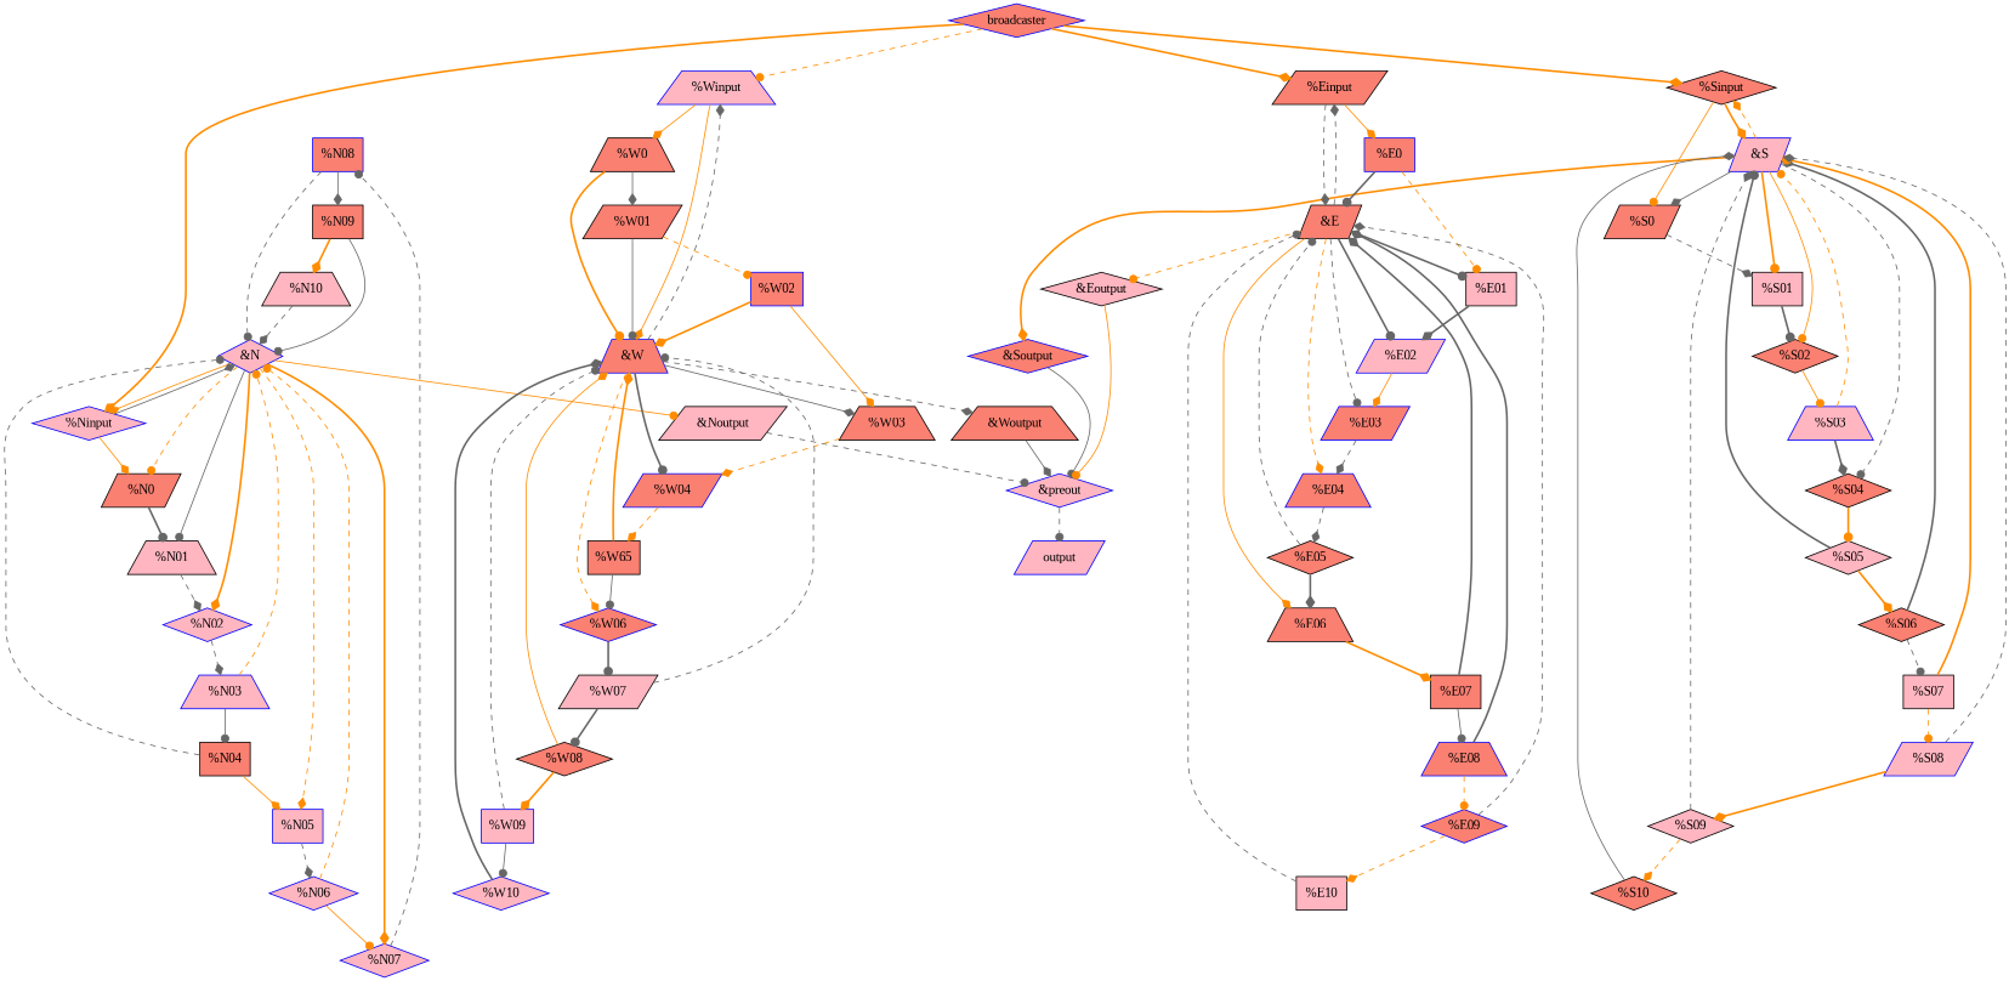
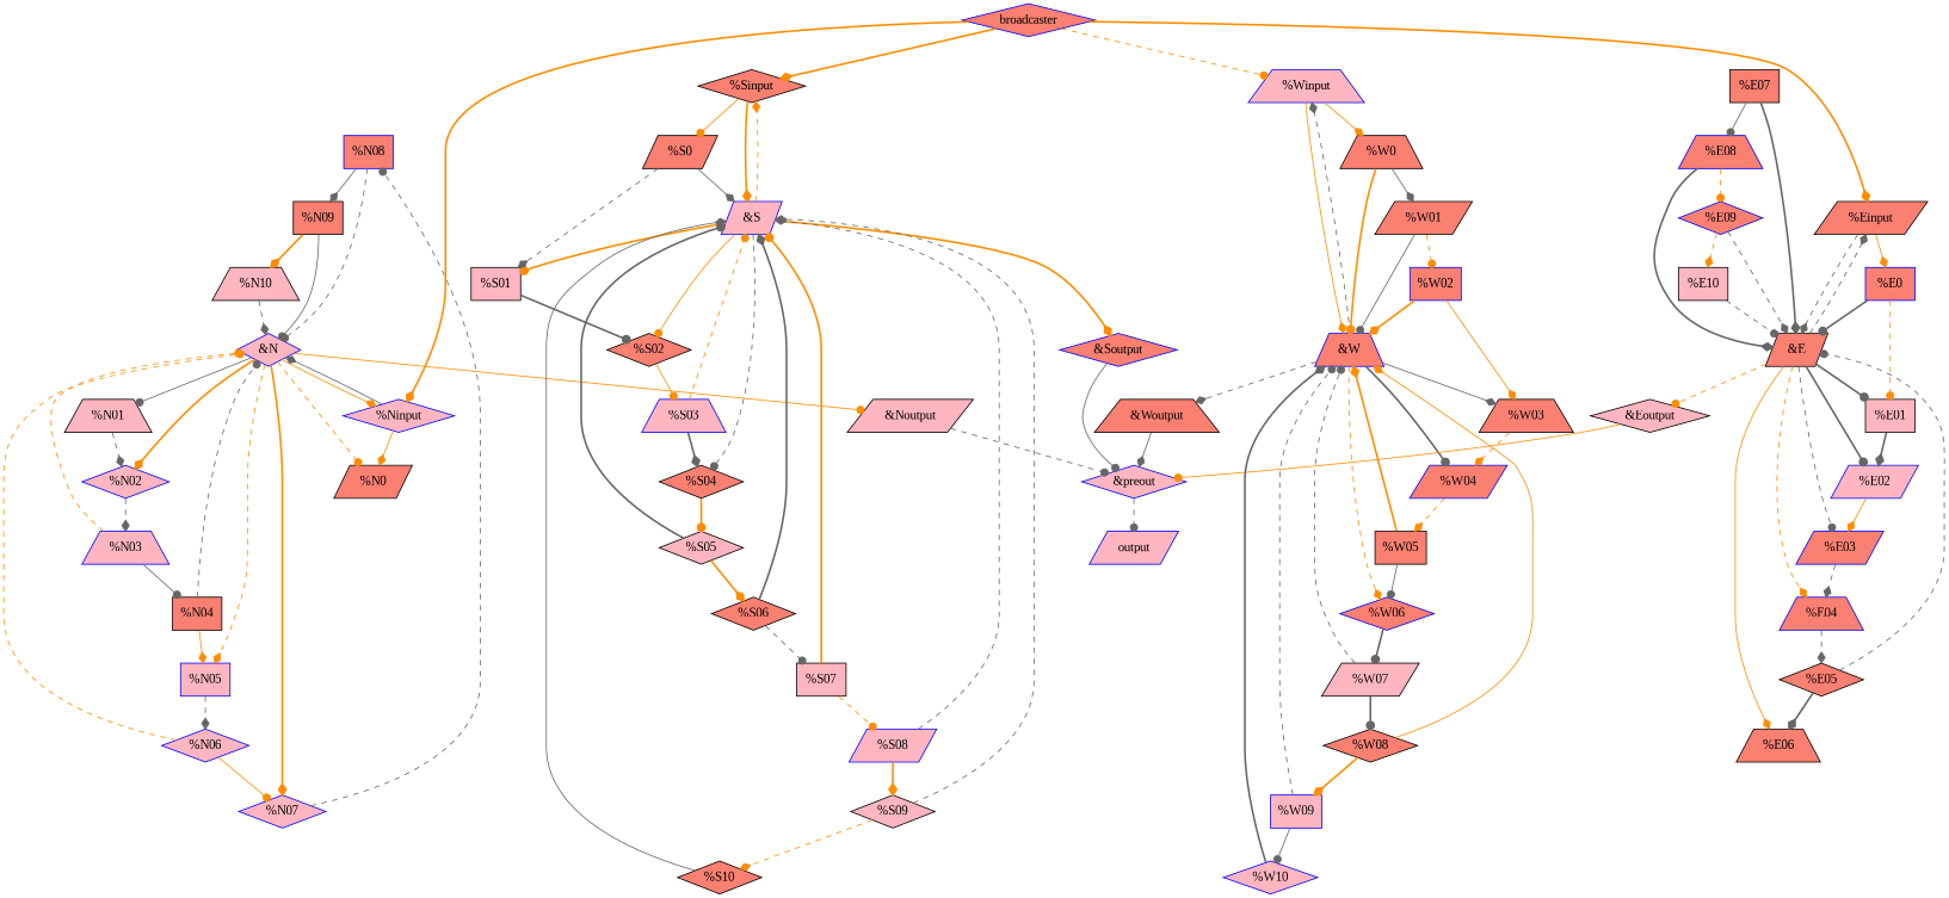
  digraph {
    fontname="Liberation Serif"
    node [color=black fillcolor=salmon fontname="Liberation Serif" shape=diamond style=filled]
    edge [arrowhead=diamond color=gray40 fontname="Liberation Serif" style=dashed]
    n1 [color=blue label="%N08" shape=box]
    n2 [label="%N09" shape=box]
    n3 [color=blue fillcolor=lightpink label="&N"]
    n4 [fillcolor=lightpink label="%N10" shape=trapezium]
    n5 [color=blue fillcolor=lightpink label="%Ninput"]
    n6 [label="%N0" shape=parallelogram]
    n7 [color=blue fillcolor=lightpink label="%N05" shape=box]
    n8 [color=blue fillcolor=lightpink label="%N02"]
    n9 [fillcolor=lightpink label="&Noutput" shape=parallelogram]
    n10 [fillcolor=lightpink label="%N01" shape=trapezium]
    n11 [color=blue fillcolor=lightpink label="%N07"]
    n12 [color=blue fillcolor=lightpink label="&S" shape=parallelogram]
    n13 [color=blue label="&Soutput"]
    n14 [label="%Sinput"]
    n15 [fillcolor=lightpink label="%S01" shape=box]
    n16 [label="%S02"]
    n17 [label="%S04"]
    n18 [color=blue fillcolor=lightpink label="&preout"]
    n19 [label="%S0" shape=parallelogram]
    n20 [color=blue fillcolor=lightpink label="%S03" shape=trapezium]
    n21 [fillcolor=lightpink label="%S05"]
    n22 [color=blue label="%W02" shape=box]
    n23 [color=blue label="&W" shape=trapezium]
    n24 [label="%W03" shape=trapezium]
    n25 [color=blue label="%W04" shape=parallelogram]
    n26 [label="&Woutput" shape=trapezium]
    n27 [color=blue label="%W06"]
    n28 [color=blue fillcolor=lightpink label="%Winput" shape=trapezium]
    n29 [label="%N04" shape=box]
    n30 [color=blue fillcolor=lightpink label="%N06"]
    n31 [label="%S06"]
    n32 [fillcolor=lightpink label="%S07" shape=box]
-   n33 [label="%W65" shape=box]
+   n33 [label="%W05" shape=box]
    n34 [label="&E" shape=parallelogram]
    n35 [label="%E06" shape=trapezium]
    n36 [color=blue fillcolor=lightpink label="%E02" shape=parallelogram]
    n37 [label="%Einput" shape=parallelogram]
    n38 [color=blue label="%E03" shape=parallelogram]
    n39 [fillcolor=lightpink label="%E01" shape=box]
    n40 [fillcolor=lightpink label="&Eoutput"]
    n41 [color=blue label="%E04" shape=trapezium]
    n42 [label="%E07" shape=box]
    n43 [color=blue label="%E0" shape=box]
    n44 [label="%E05"]
    n45 [color=blue fillcolor=lightpink label=output shape=parallelogram]
    n46 [label="%W08"]
    n47 [color=blue fillcolor=lightpink label="%W09" shape=box]
    n48 [color=blue fillcolor=lightpink label="%W10"]
    n49 [color=blue label="%E08" shape=trapezium]
    n50 [color=blue fillcolor=lightpink label="%N03" shape=trapezium]
    n51 [color=blue fillcolor=lightpink label="%S08" shape=parallelogram]
    n52 [fillcolor=lightpink label="%S09"]
    n53 [label="%S10"]
    n54 [label="%W01" shape=parallelogram]
    n55 [fillcolor=lightpink label="%W07" shape=parallelogram]
    n56 [label="%W0" shape=trapezium]
    n57 [color=blue label="%E09"]
    n58 [fillcolor=lightpink label="%E10" shape=box]
    n59 [color=blue label=broadcaster]
    n1 -> n2 [style=solid]
    n1 -> n3 [arrowhead=dot]
    n2 -> n3 [arrowhead=dot style=solid]
    n2 -> n4 [color=darkorange style=bold]
    n3 -> n5 [color=darkorange style=solid]
    n3 -> n6 [arrowhead=dot color=darkorange]
    n3 -> n7 [color=darkorange]
    n3 -> n8 [color=darkorange style=bold]
    n3 -> n9 [arrowhead=dot color=darkorange style=solid]
    n3 -> n10 [arrowhead=dot style=solid]
    n3 -> n11 [color=darkorange style=bold]
    n4 -> n3
    n5 -> n3 [style=solid]
    n5 -> n6 [color=darkorange style=solid]
-   n6 -> n10 [arrowhead=dot style=bold]
    n7 -> n30
    n8 -> n50
    n9 -> n18 [arrowhead=dot]
    n10 -> n8
    n11 -> n1 [arrowhead=dot]
    n12 -> n13 [color=darkorange style=bold]
    n12 -> n14 [color=darkorange]
    n12 -> n15 [arrowhead=dot color=darkorange style=bold]
    n12 -> n16 [arrowhead=dot color=darkorange style=solid]
    n12 -> n17 [arrowhead=dot]
    n13 -> n18 [arrowhead=dot style=solid]
    n14 -> n12 [color=darkorange style=bold]
    n14 -> n19 [arrowhead=dot color=darkorange style=solid]
    n15 -> n16 [arrowhead=dot style=bold]
    n16 -> n20 [arrowhead=dot color=darkorange style=solid]
    n17 -> n21 [arrowhead=dot color=darkorange style=bold]
    n18 -> n45 [arrowhead=dot]
-   n12 -> n19 [style=solid]
+   n19 -> n12 [style=solid]
    n19 -> n15
    n20 -> n12 [arrowhead=dot color=darkorange]
    n20 -> n17 [style=bold]
    n21 -> n12 [arrowhead=dot style=bold]
    n21 -> n31 [color=darkorange style=bold]
    n22 -> n23 [color=darkorange style=bold]
    n22 -> n24 [color=darkorange style=solid]
    n23 -> n24 [style=solid]
    n23 -> n25 [arrowhead=dot style=bold]
    n23 -> n26
    n23 -> n27 [color=darkorange]
    n23 -> n28
    n24 -> n25 [color=darkorange]
    n25 -> n33 [color=darkorange]
    n26 -> n18 [style=solid]
    n27 -> n55 [arrowhead=dot style=bold]
    n28 -> n23 [color=darkorange style=solid]
    n28 -> n56 [color=darkorange style=solid]
    n29 -> n3 [arrowhead=dot]
    n29 -> n7 [color=darkorange style=solid]
    n30 -> n3 [arrowhead=dot color=darkorange]
    n30 -> n11 [arrowhead=dot color=darkorange style=solid]
    n31 -> n12 [style=bold]
    n31 -> n32 [arrowhead=dot]
    n32 -> n12 [arrowhead=dot color=darkorange style=bold]
    n32 -> n51 [arrowhead=dot color=darkorange]
    n33 -> n23 [color=darkorange style=bold]
    n33 -> n27 [arrowhead=dot style=solid]
    n34 -> n35 [color=darkorange style=solid]
    n34 -> n36 [arrowhead=dot style=bold]
    n34 -> n37
    n34 -> n38 [arrowhead=dot]
    n34 -> n39 [arrowhead=dot style=bold]
    n34 -> n40 [arrowhead=dot color=darkorange]
    n34 -> n41 [color=darkorange]
-   n35 -> n42 [color=darkorange style=bold]
    n36 -> n38 [color=darkorange style=solid]
    n37 -> n34
    n37 -> n43 [color=darkorange style=solid]
    n38 -> n41
    n39 -> n36 [style=bold]
    n40 -> n18 [arrowhead=dot color=darkorange style=solid]
    n41 -> n44
    n42 -> n34 [style=bold]
    n42 -> n49 [arrowhead=dot style=solid]
    n43 -> n34 [arrowhead=dot style=bold]
    n43 -> n39 [arrowhead=dot color=darkorange]
    n44 -> n34 [arrowhead=dot]
    n44 -> n35 [style=bold]
    n46 -> n23 [color=darkorange style=solid]
    n46 -> n47 [color=darkorange style=bold]
    n47 -> n23 [arrowhead=dot]
    n47 -> n48 [arrowhead=dot style=solid]
    n48 -> n23 [style=bold]
    n49 -> n34 [style=bold]
    n49 -> n57 [arrowhead=dot color=darkorange]
    n50 -> n3 [arrowhead=dot color=darkorange]
    n50 -> n29 [arrowhead=dot style=solid]
    n51 -> n12
    n51 -> n52 [color=darkorange style=bold]
    n52 -> n12
    n52 -> n53 [color=darkorange]
    n53 -> n12 [style=solid]
    n54 -> n22 [arrowhead=dot color=darkorange]
    n54 -> n23 [arrowhead=dot style=solid]
    n55 -> n23 [arrowhead=dot]
    n55 -> n46 [arrowhead=dot style=bold]
    n56 -> n23 [arrowhead=dot color=darkorange style=bold]
    n56 -> n54 [style=solid]
    n57 -> n34
    n57 -> n58 [color=darkorange]
    n58 -> n34 [arrowhead=dot]
    n59 -> n5 [color=darkorange style=bold]
    n59 -> n14 [color=darkorange style=bold]
    n59 -> n28 [arrowhead=dot color=darkorange]
    n59 -> n37 [color=darkorange style=bold]
  }
